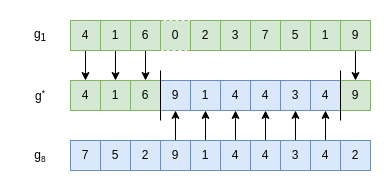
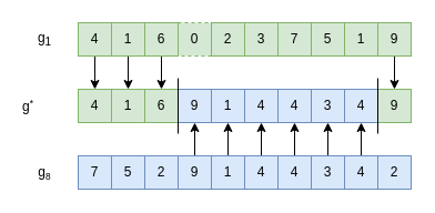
  <mxCell id="0" />
  <mxCell id="1" parent="0" />
  <mxCell id="2" style="edgeStyle=orthogonalEdgeStyle;rounded=0;orthogonalLoop=1;jettySize=auto;html=1;exitX=0.5;exitY=1;exitDx=0;exitDy=0;entryX=0.5;entryY=0;entryDx=0;entryDy=0;" edge="1" parent="1" source="3" target="34"><mxGeometry relative="1" as="geometry" /></mxCell>
  <mxCell id="3" value="4" style="whiteSpace=wrap;html=1;aspect=fixed;fillColor=#d5e8d4;strokeColor=#82b366;" vertex="1" parent="1"><mxGeometry x="70" y="20" width="30" height="30" as="geometry" /></mxCell>
  <mxCell id="4" value="g&lt;sub&gt;1&lt;/sub&gt;" style="text;html=1;strokeColor=none;fillColor=none;align=center;verticalAlign=middle;whiteSpace=wrap;rounded=0;" vertex="1" parent="1"><mxGeometry x="20" y="25" width="40" height="20" as="geometry" /></mxCell>
  <mxCell id="5" style="edgeStyle=orthogonalEdgeStyle;rounded=0;orthogonalLoop=1;jettySize=auto;html=1;exitX=0.5;exitY=1;exitDx=0;exitDy=0;entryX=0.5;entryY=0;entryDx=0;entryDy=0;" edge="1" parent="1" source="6" target="36"><mxGeometry relative="1" as="geometry" /></mxCell>
  <mxCell id="6" value="1" style="whiteSpace=wrap;html=1;aspect=fixed;fillColor=#d5e8d4;strokeColor=#82b366;" vertex="1" parent="1"><mxGeometry x="100" y="20" width="30" height="30" as="geometry" /></mxCell>
  <mxCell id="7" value="0" style="whiteSpace=wrap;html=1;aspect=fixed;fillColor=#d5e8d4;strokeColor=#82b366;dashed=1;" vertex="1" parent="1"><mxGeometry x="160" y="20" width="30" height="30" as="geometry" /></mxCell>
  <mxCell id="8" style="edgeStyle=orthogonalEdgeStyle;rounded=0;orthogonalLoop=1;jettySize=auto;html=1;exitX=0.5;exitY=1;exitDx=0;exitDy=0;entryX=0.5;entryY=0;entryDx=0;entryDy=0;" edge="1" parent="1" source="9" target="38"><mxGeometry relative="1" as="geometry" /></mxCell>
  <mxCell id="9" value="6" style="whiteSpace=wrap;html=1;aspect=fixed;fillColor=#d5e8d4;strokeColor=#82b366;" vertex="1" parent="1"><mxGeometry x="130" y="20" width="30" height="30" as="geometry" /></mxCell>
  <mxCell id="10" value="3" style="whiteSpace=wrap;html=1;aspect=fixed;fillColor=#d5e8d4;strokeColor=#82b366;" vertex="1" parent="1"><mxGeometry x="220" y="20" width="30" height="30" as="geometry" /></mxCell>
  <mxCell id="11" value="1" style="whiteSpace=wrap;html=1;aspect=fixed;fillColor=#d5e8d4;strokeColor=#82b366;" vertex="1" parent="1"><mxGeometry x="310" y="20" width="30" height="30" as="geometry" /></mxCell>
  <mxCell id="12" value="7" style="whiteSpace=wrap;html=1;aspect=fixed;fillColor=#d5e8d4;strokeColor=#82b366;" vertex="1" parent="1"><mxGeometry x="250" y="20" width="30" height="30" as="geometry" /></mxCell>
  <mxCell id="13" value="2" style="whiteSpace=wrap;html=1;aspect=fixed;fillColor=#d5e8d4;strokeColor=#82b366;" vertex="1" parent="1"><mxGeometry x="190" y="20" width="30" height="30" as="geometry" /></mxCell>
  <mxCell id="14" value="5" style="whiteSpace=wrap;html=1;aspect=fixed;fillColor=#d5e8d4;strokeColor=#82b366;" vertex="1" parent="1"><mxGeometry x="280" y="20" width="30" height="30" as="geometry" /></mxCell>
  <mxCell id="15" style="edgeStyle=orthogonalEdgeStyle;rounded=0;orthogonalLoop=1;jettySize=auto;html=1;exitX=0.5;exitY=1;exitDx=0;exitDy=0;entryX=0.5;entryY=0;entryDx=0;entryDy=0;" edge="1" parent="1" source="16" target="44"><mxGeometry relative="1" as="geometry" /></mxCell>
  <mxCell id="16" value="9" style="whiteSpace=wrap;html=1;aspect=fixed;fillColor=#d5e8d4;strokeColor=#82b366;" vertex="1" parent="1"><mxGeometry x="340" y="20" width="30" height="30" as="geometry" /></mxCell>
  <mxCell id="17" value="7" style="whiteSpace=wrap;html=1;aspect=fixed;fillColor=#dae8fc;strokeColor=#6c8ebf;" vertex="1" parent="1"><mxGeometry x="70" y="140" width="30" height="30" as="geometry" /></mxCell>
  <mxCell id="18" value="g&lt;span style=&quot;font-size: 10px&quot;&gt;&lt;sub&gt;8&lt;/sub&gt;&lt;/span&gt;" style="text;html=1;strokeColor=none;fillColor=none;align=center;verticalAlign=middle;whiteSpace=wrap;rounded=0;" vertex="1" parent="1"><mxGeometry x="20" y="145" width="40" height="20" as="geometry" /></mxCell>
  <mxCell id="19" value="5" style="whiteSpace=wrap;html=1;aspect=fixed;fillColor=#dae8fc;strokeColor=#6c8ebf;" vertex="1" parent="1"><mxGeometry x="100" y="140" width="30" height="30" as="geometry" /></mxCell>
  <mxCell id="20" style="edgeStyle=orthogonalEdgeStyle;rounded=0;orthogonalLoop=1;jettySize=auto;html=1;exitX=0.5;exitY=0;exitDx=0;exitDy=0;entryX=0.5;entryY=1;entryDx=0;entryDy=0;" edge="1" parent="1" source="21" target="37"><mxGeometry relative="1" as="geometry" /></mxCell>
  <mxCell id="21" value="9" style="whiteSpace=wrap;html=1;aspect=fixed;fillColor=#dae8fc;strokeColor=#6c8ebf;" vertex="1" parent="1"><mxGeometry x="160" y="140" width="30" height="30" as="geometry" /></mxCell>
  <mxCell id="22" value="2" style="whiteSpace=wrap;html=1;aspect=fixed;fillColor=#dae8fc;strokeColor=#6c8ebf;" vertex="1" parent="1"><mxGeometry x="130" y="140" width="30" height="30" as="geometry" /></mxCell>
  <mxCell id="23" style="edgeStyle=orthogonalEdgeStyle;rounded=0;orthogonalLoop=1;jettySize=auto;html=1;exitX=0.5;exitY=0;exitDx=0;exitDy=0;entryX=0.5;entryY=1;entryDx=0;entryDy=0;" edge="1" parent="1" source="24" target="39"><mxGeometry relative="1" as="geometry" /></mxCell>
  <mxCell id="24" value="4" style="whiteSpace=wrap;html=1;aspect=fixed;fillColor=#dae8fc;strokeColor=#6c8ebf;" vertex="1" parent="1"><mxGeometry x="220" y="140" width="30" height="30" as="geometry" /></mxCell>
  <mxCell id="25" style="edgeStyle=orthogonalEdgeStyle;rounded=0;orthogonalLoop=1;jettySize=auto;html=1;exitX=0.5;exitY=0;exitDx=0;exitDy=0;entryX=0.5;entryY=1;entryDx=0;entryDy=0;" edge="1" parent="1" source="26" target="40"><mxGeometry relative="1" as="geometry" /></mxCell>
  <mxCell id="26" value="4" style="whiteSpace=wrap;html=1;aspect=fixed;fillColor=#dae8fc;strokeColor=#6c8ebf;" vertex="1" parent="1"><mxGeometry x="310" y="140" width="30" height="30" as="geometry" /></mxCell>
  <mxCell id="27" style="edgeStyle=orthogonalEdgeStyle;rounded=0;orthogonalLoop=1;jettySize=auto;html=1;exitX=0.5;exitY=0;exitDx=0;exitDy=0;entryX=0.5;entryY=1;entryDx=0;entryDy=0;" edge="1" parent="1" source="28" target="41"><mxGeometry relative="1" as="geometry" /></mxCell>
  <mxCell id="28" value="4" style="whiteSpace=wrap;html=1;aspect=fixed;fillColor=#dae8fc;strokeColor=#6c8ebf;" vertex="1" parent="1"><mxGeometry x="250" y="140" width="30" height="30" as="geometry" /></mxCell>
  <mxCell id="29" style="edgeStyle=orthogonalEdgeStyle;rounded=0;orthogonalLoop=1;jettySize=auto;html=1;exitX=0.5;exitY=0;exitDx=0;exitDy=0;entryX=0.5;entryY=1;entryDx=0;entryDy=0;" edge="1" parent="1" source="30" target="42"><mxGeometry relative="1" as="geometry" /></mxCell>
  <mxCell id="30" value="1" style="whiteSpace=wrap;html=1;aspect=fixed;fillColor=#dae8fc;strokeColor=#6c8ebf;" vertex="1" parent="1"><mxGeometry x="190" y="140" width="30" height="30" as="geometry" /></mxCell>
  <mxCell id="31" style="edgeStyle=orthogonalEdgeStyle;rounded=0;orthogonalLoop=1;jettySize=auto;html=1;exitX=0.5;exitY=0;exitDx=0;exitDy=0;entryX=0.5;entryY=1;entryDx=0;entryDy=0;" edge="1" parent="1" source="32" target="43"><mxGeometry relative="1" as="geometry" /></mxCell>
  <mxCell id="32" value="3" style="whiteSpace=wrap;html=1;aspect=fixed;fillColor=#dae8fc;strokeColor=#6c8ebf;" vertex="1" parent="1"><mxGeometry x="280" y="140" width="30" height="30" as="geometry" /></mxCell>
  <mxCell id="33" value="2" style="whiteSpace=wrap;html=1;aspect=fixed;fillColor=#dae8fc;strokeColor=#6c8ebf;" vertex="1" parent="1"><mxGeometry x="340" y="140" width="30" height="30" as="geometry" /></mxCell>
  <mxCell id="34" value="4" style="whiteSpace=wrap;html=1;aspect=fixed;fillColor=#d5e8d4;strokeColor=#82b366;" vertex="1" parent="1"><mxGeometry x="70" y="80" width="30" height="30" as="geometry" /></mxCell>
- <mxCell id="35" value="g&lt;span style=&quot;font-size: 10px&quot;&gt;&lt;sup&gt;*&lt;/sup&gt;&lt;/span&gt;" style="text;html=1;strokeColor=none;fillColor=none;align=center;verticalAlign=middle;whiteSpace=wrap;rounded=0;" vertex="1" parent="1"><mxGeometry x="20" y="85" width="40" height="20" as="geometry" /></mxCell>
+ <mxCell id="35" value="g&lt;span style=&quot;font-size: 10px&quot;&gt;&lt;sup&gt;*&lt;/sup&gt;&lt;/span&gt;" style="text;html=1;strokeColor=none;fillColor=none;align=center;verticalAlign=middle;whiteSpace=wrap;rounded=0;" vertex="1" parent="1"><mxGeometry x="5" y="85" width="40" height="20" as="geometry" /></mxCell>
  <mxCell id="36" value="1" style="whiteSpace=wrap;html=1;aspect=fixed;fillColor=#d5e8d4;strokeColor=#82b366;" vertex="1" parent="1"><mxGeometry x="100" y="80" width="30" height="30" as="geometry" /></mxCell>
  <mxCell id="37" value="9" style="whiteSpace=wrap;html=1;aspect=fixed;fillColor=#dae8fc;strokeColor=#6c8ebf;" vertex="1" parent="1"><mxGeometry x="160" y="80" width="30" height="30" as="geometry" /></mxCell>
  <mxCell id="38" value="6" style="whiteSpace=wrap;html=1;aspect=fixed;fillColor=#d5e8d4;strokeColor=#82b366;" vertex="1" parent="1"><mxGeometry x="130" y="80" width="30" height="30" as="geometry" /></mxCell>
  <mxCell id="39" value="4" style="whiteSpace=wrap;html=1;aspect=fixed;fillColor=#dae8fc;strokeColor=#6c8ebf;" vertex="1" parent="1"><mxGeometry x="220" y="80" width="30" height="30" as="geometry" /></mxCell>
  <mxCell id="40" value="4" style="whiteSpace=wrap;html=1;aspect=fixed;fillColor=#dae8fc;strokeColor=#6c8ebf;" vertex="1" parent="1"><mxGeometry x="310" y="80" width="30" height="30" as="geometry" /></mxCell>
  <mxCell id="41" value="4" style="whiteSpace=wrap;html=1;aspect=fixed;fillColor=#dae8fc;strokeColor=#6c8ebf;" vertex="1" parent="1"><mxGeometry x="250" y="80" width="30" height="30" as="geometry" /></mxCell>
  <mxCell id="42" value="1" style="whiteSpace=wrap;html=1;aspect=fixed;fillColor=#dae8fc;strokeColor=#6c8ebf;" vertex="1" parent="1"><mxGeometry x="190" y="80" width="30" height="30" as="geometry" /></mxCell>
  <mxCell id="43" value="3" style="whiteSpace=wrap;html=1;aspect=fixed;fillColor=#dae8fc;strokeColor=#6c8ebf;" vertex="1" parent="1"><mxGeometry x="280" y="80" width="30" height="30" as="geometry" /></mxCell>
  <mxCell id="44" value="9" style="whiteSpace=wrap;html=1;aspect=fixed;fillColor=#d5e8d4;strokeColor=#82b366;" vertex="1" parent="1"><mxGeometry x="340" y="80" width="30" height="30" as="geometry" /></mxCell>
  <mxCell id="45" value="" style="endArrow=none;html=1;" edge="1" parent="1"><mxGeometry width="50" height="50" relative="1" as="geometry"><mxPoint x="160" y="120" as="sourcePoint" /><mxPoint x="160" y="70" as="targetPoint" /></mxGeometry></mxCell>
  <mxCell id="46" value="" style="endArrow=none;html=1;" edge="1" parent="1"><mxGeometry width="50" height="50" relative="1" as="geometry"><mxPoint x="340" y="120" as="sourcePoint" /><mxPoint x="340" y="70" as="targetPoint" /></mxGeometry></mxCell>
